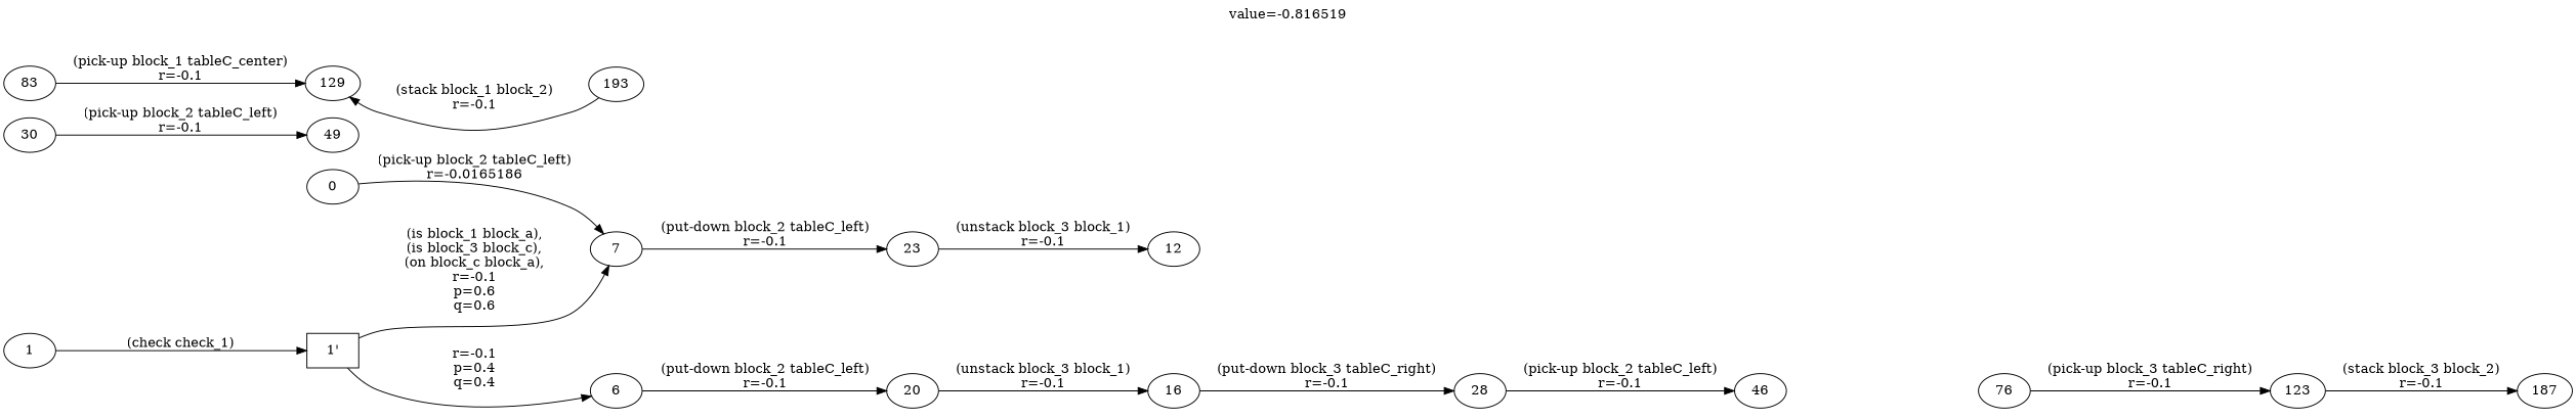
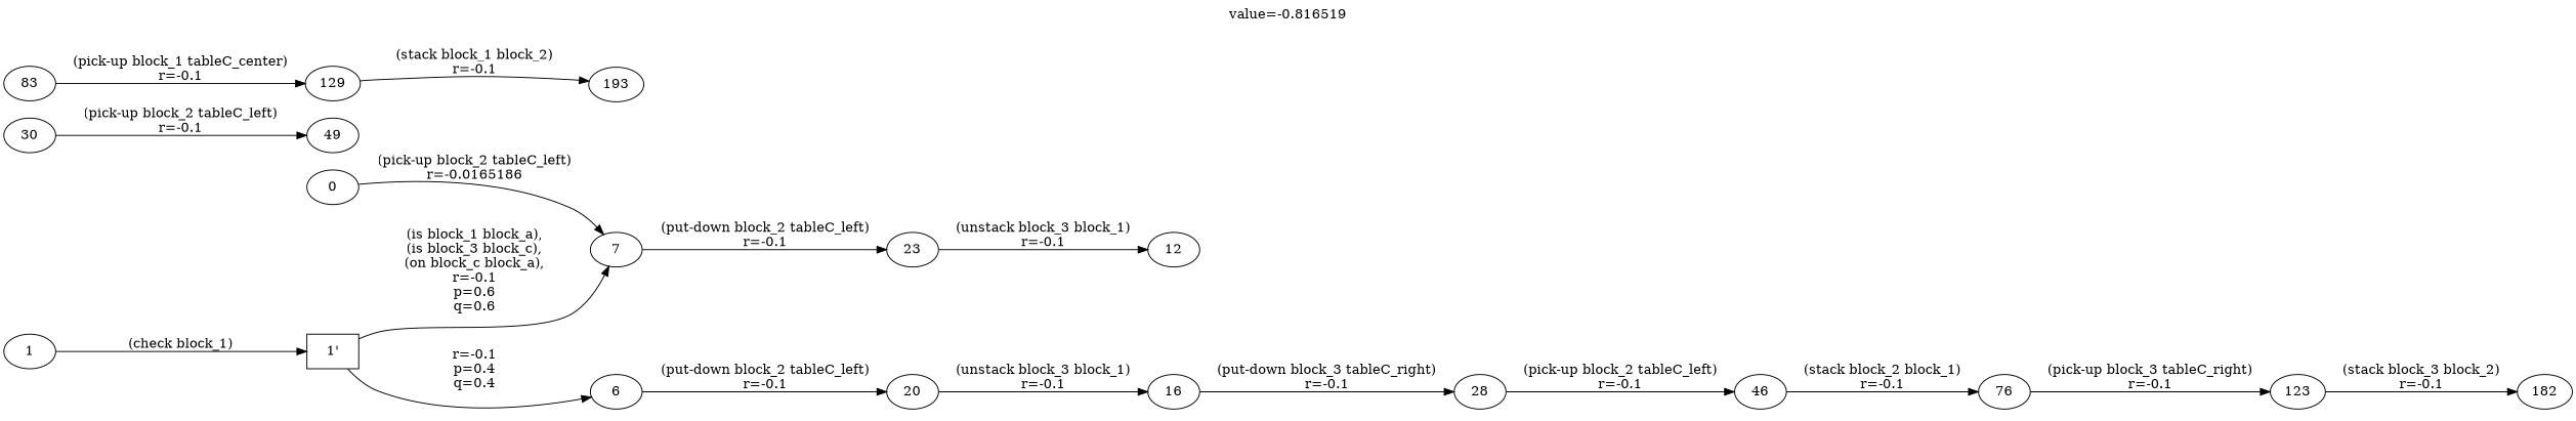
  digraph {
    label="value=-0.816519"
    labelloc=top
    rankdir=LR
    0
    7
    "1'" [shape=box]
    1
    6
    20
    23
    n8 [label=16]
    28
    46
    76
    123
-   182 [label=187]
+   182
    12
    30
    49
    83
    129
    193
    0 -> 7 [label="(pick-up block_2 tableC_left)\nr=-0.0165186"]
    7 -> 23 [label="(put-down block_2 tableC_left)\nr=-0.1"]
    "1'" -> 7 [label="\n(is block_1 block_a),\n(is block_3 block_c),\n(on block_c block_a),\nr=-0.1\np=0.6\nq=0.6"]
    "1'" -> 6 [label="\nr=-0.1\np=0.4\nq=0.4"]
-   1 -> "1'" [label="(check check_1)"]
+   1 -> "1'" [label="(check block_1)"]
    6 -> 20 [label="(put-down block_2 tableC_left)\nr=-0.1"]
    20 -> n8 [label="(unstack block_3 block_1)\nr=-0.1"]
    23 -> 12 [label="(unstack block_3 block_1)\nr=-0.1"]
    n8 -> 28 [label="(put-down block_3 tableC_right)\nr=-0.1"]
    28 -> 46 [label="(pick-up block_2 tableC_left)\nr=-0.1"]
+   46 -> 76 [label="(stack block_2 block_1)\nr=-0.1"]
    76 -> 123 [label="(pick-up block_3 tableC_right)\nr=-0.1"]
    123 -> 182 [label="(stack block_3 block_2)\nr=-0.1"]
    30 -> 49 [label="(pick-up block_2 tableC_left)\nr=-0.1"]
    83 -> 129 [label="(pick-up block_1 tableC_center)\nr=-0.1"]
-   193 -> 129 [label="(stack block_1 block_2)\nr=-0.1"]
+   129 -> 193 [label="(stack block_1 block_2)\nr=-0.1"]
  }
